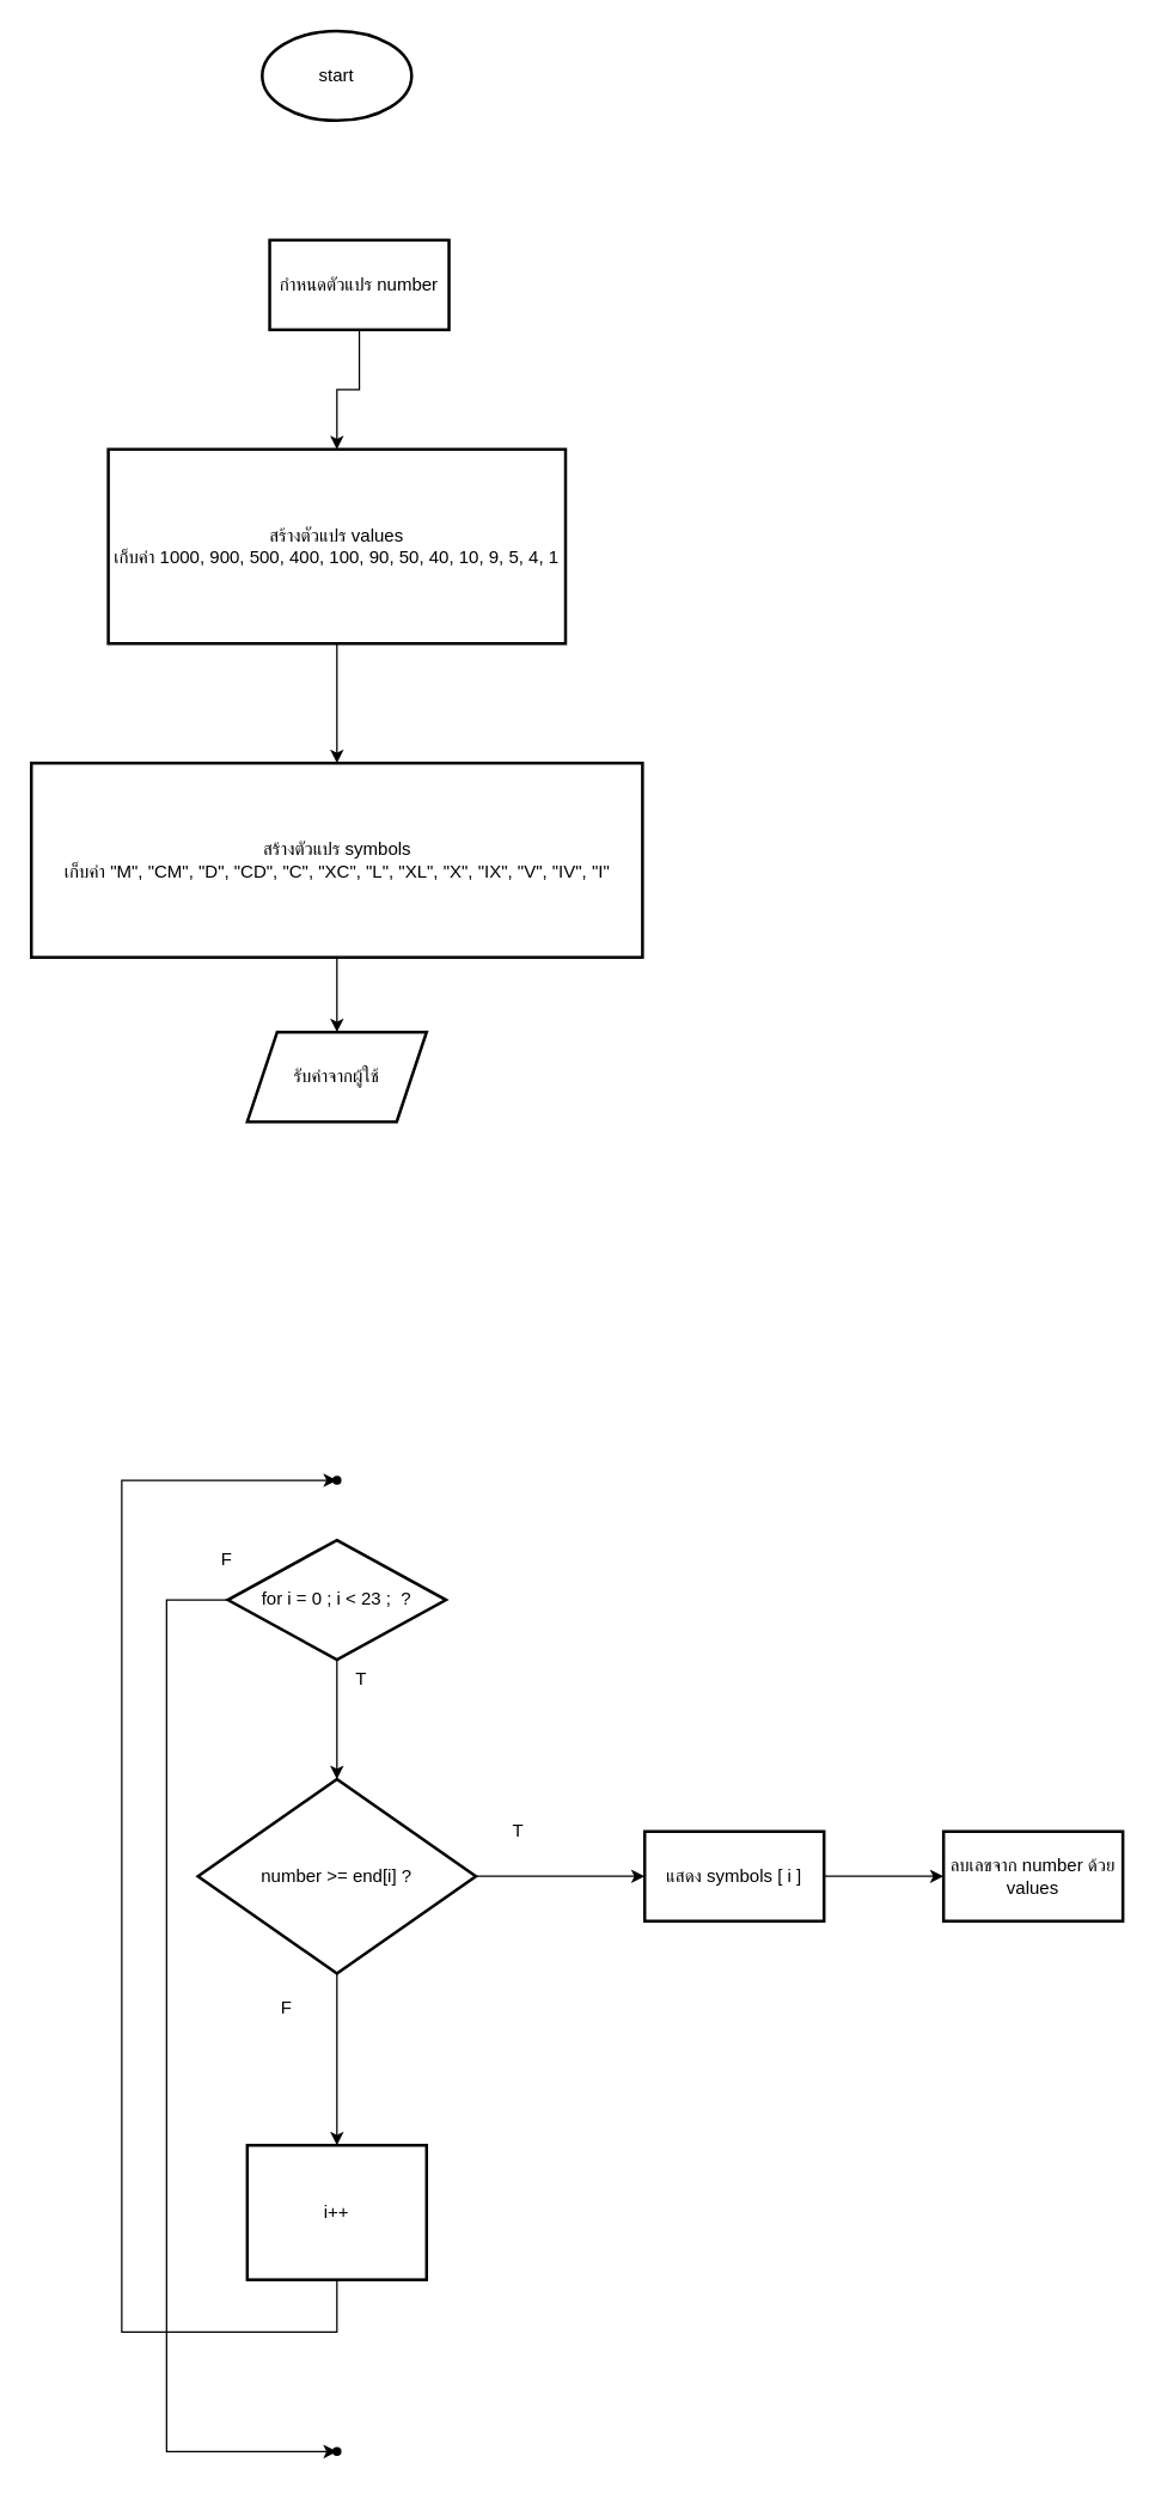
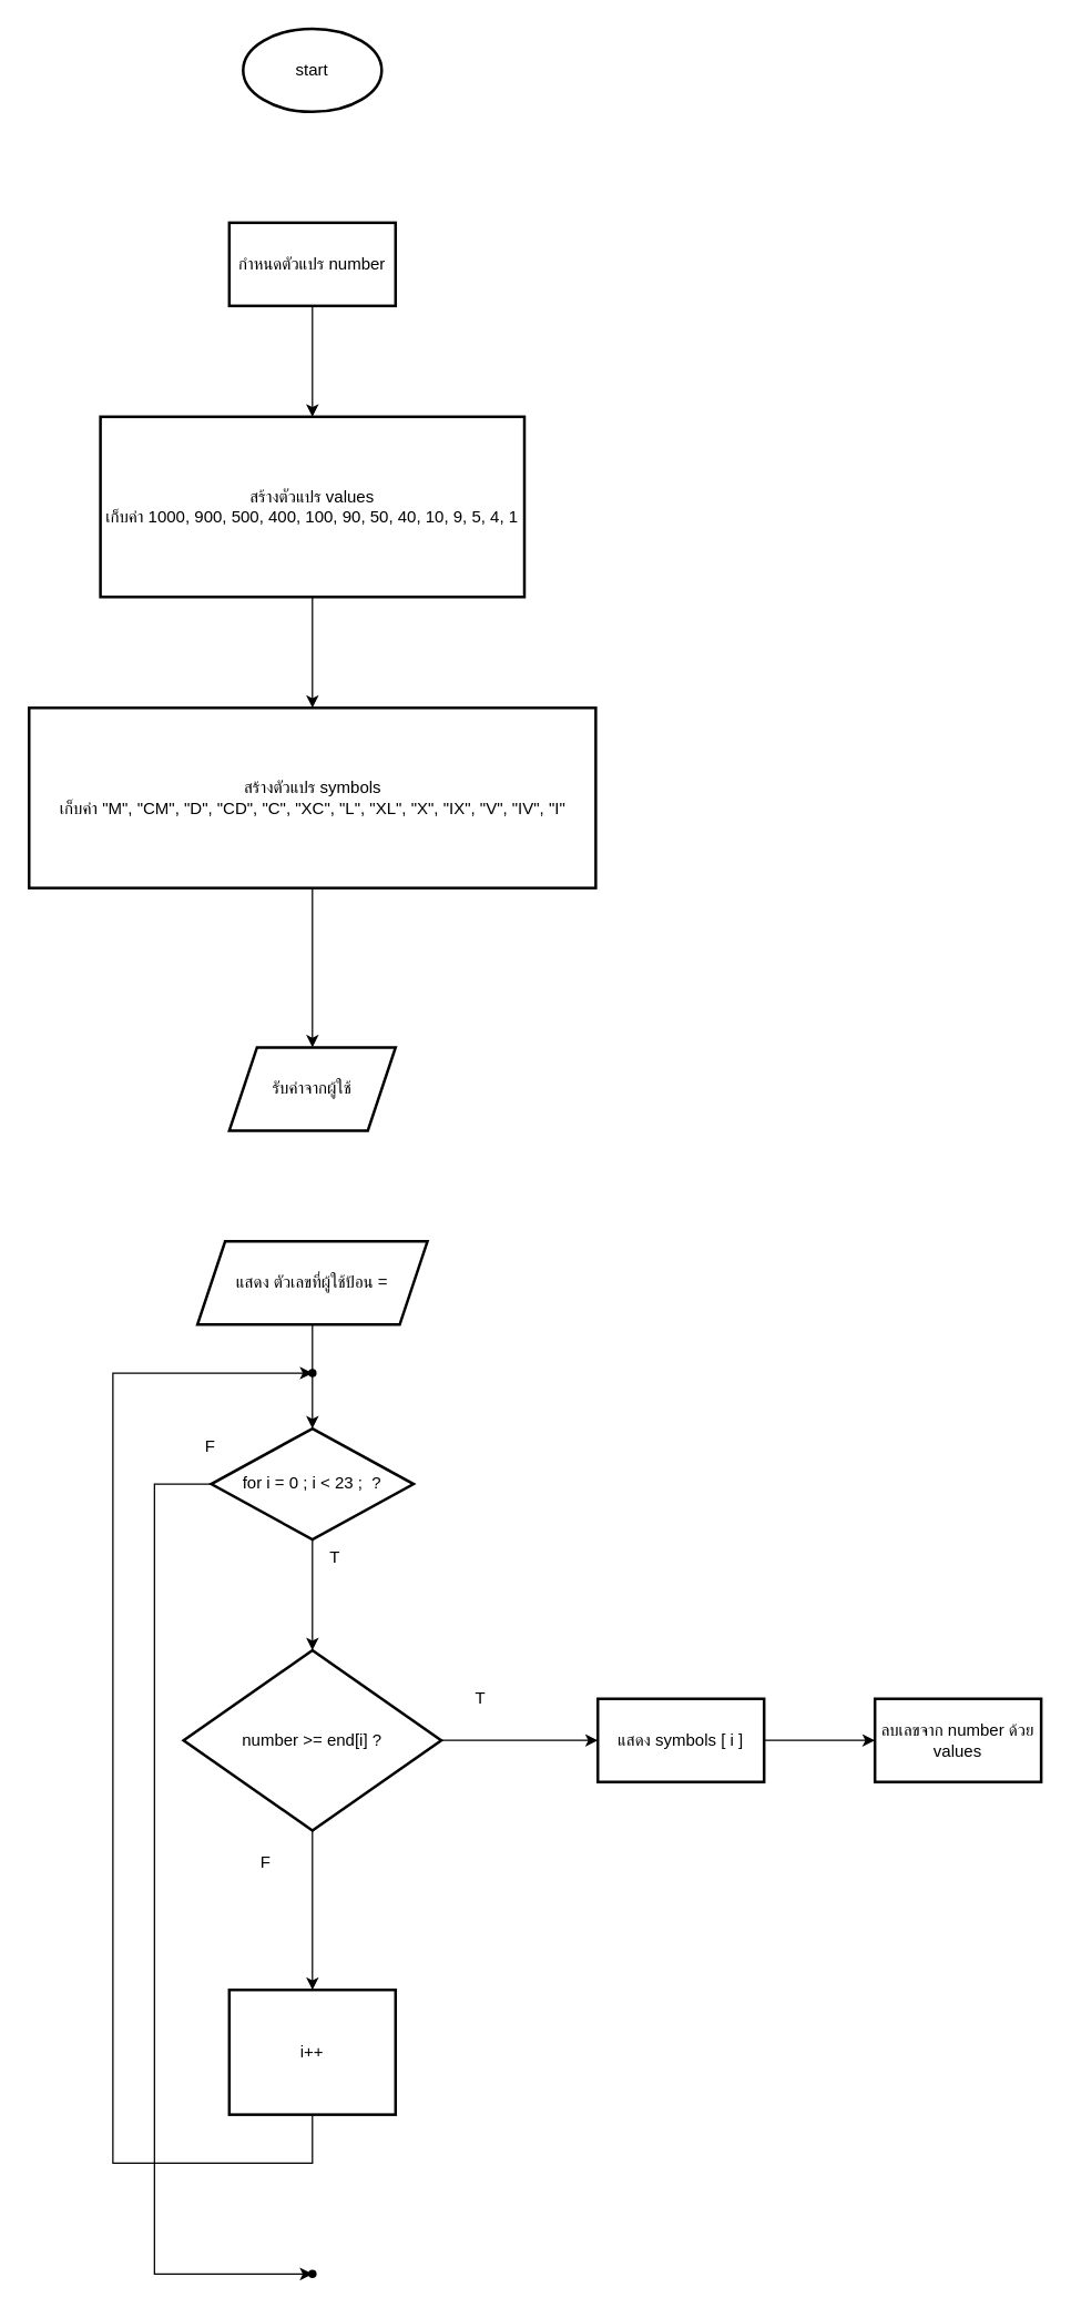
  <mxCell id="0" />
  <mxCell id="1" parent="0" />
  <mxCell id="2" value="start" style="strokeWidth=2;html=1;shape=mxgraph.flowchart.start_1;whiteSpace=wrap;" vertex="1" parent="1"><mxGeometry x="175" y="20" width="100" height="60" as="geometry" /></mxCell>
  <mxCell id="3" value="" style="edgeStyle=orthogonalEdgeStyle;rounded=0;orthogonalLoop=1;jettySize=auto;html=1;" edge="1" parent="1" source="4" target="6"><mxGeometry relative="1" as="geometry" /></mxCell>
- <mxCell id="4" value="กำหนดตัวแปร number" style="whiteSpace=wrap;html=1;strokeWidth=2;" vertex="1" parent="1"><mxGeometry x="180" y="160" width="120" height="60" as="geometry" /></mxCell>
+ <mxCell id="4" value="กำหนดตัวแปร number" style="whiteSpace=wrap;html=1;strokeWidth=2;" vertex="1" parent="1"><mxGeometry x="165" y="160" width="120" height="60" as="geometry" /></mxCell>
  <mxCell id="5" value="" style="edgeStyle=orthogonalEdgeStyle;rounded=0;orthogonalLoop=1;jettySize=auto;html=1;" edge="1" parent="1" source="6" target="8"><mxGeometry relative="1" as="geometry" /></mxCell>
  <mxCell id="6" value="สร้างตัวแปร values&lt;div&gt;เก็บค่า 1000, 900, 500, 400, 100, 90, 50, 40, 10, 9, 5, 4, 1&lt;/div&gt;" style="whiteSpace=wrap;html=1;strokeWidth=2;" vertex="1" parent="1"><mxGeometry x="72" y="300" width="306" height="130" as="geometry" /></mxCell>
  <mxCell id="7" value="" style="edgeStyle=orthogonalEdgeStyle;rounded=0;orthogonalLoop=1;jettySize=auto;html=1;" edge="1" parent="1" source="8" target="9"><mxGeometry relative="1" as="geometry" /></mxCell>
  <mxCell id="8" value="สร้างตัวแปร symbols&lt;div&gt;เก็บค่า&amp;nbsp;&quot;M&quot;, &quot;CM&quot;, &quot;D&quot;, &quot;CD&quot;, &quot;C&quot;, &quot;XC&quot;, &quot;L&quot;, &quot;XL&quot;, &quot;X&quot;, &quot;IX&quot;, &quot;V&quot;, &quot;IV&quot;, &quot;I&quot;&lt;/div&gt;" style="whiteSpace=wrap;html=1;strokeWidth=2;" vertex="1" parent="1"><mxGeometry x="20.5" y="510" width="409" height="130" as="geometry" /></mxCell>
- <mxCell id="9" value="รับค่าจากผู้ใช้" style="shape=parallelogram;perimeter=parallelogramPerimeter;whiteSpace=wrap;html=1;fixedSize=1;strokeWidth=2;" vertex="1" parent="1"><mxGeometry x="165" y="690" width="120" height="60" as="geometry" /></mxCell>
+ <mxCell id="9" value="รับค่าจากผู้ใช้" style="shape=parallelogram;perimeter=parallelogramPerimeter;whiteSpace=wrap;html=1;fixedSize=1;strokeWidth=2;" vertex="1" parent="1"><mxGeometry x="165" y="755" width="120" height="60" as="geometry" /></mxCell>
+ <mxCell id="10" value="" style="edgeStyle=orthogonalEdgeStyle;rounded=0;orthogonalLoop=1;jettySize=auto;html=1;" edge="1" parent="1" source="11" target="14"><mxGeometry relative="1" as="geometry" /></mxCell>
+ <mxCell id="11" value="แสดง ตัวเลขที่ผู้ใช้ป้อน =" style="shape=parallelogram;perimeter=parallelogramPerimeter;whiteSpace=wrap;html=1;fixedSize=1;strokeWidth=2;" vertex="1" parent="1"><mxGeometry x="142" y="895" width="166" height="60" as="geometry" /></mxCell>
  <mxCell id="12" value="" style="edgeStyle=orthogonalEdgeStyle;rounded=0;orthogonalLoop=1;jettySize=auto;html=1;" edge="1" parent="1" source="14" target="17"><mxGeometry relative="1" as="geometry" /></mxCell>
  <mxCell id="13" style="edgeStyle=orthogonalEdgeStyle;rounded=0;orthogonalLoop=1;jettySize=auto;html=1;exitX=0;exitY=0.5;exitDx=0;exitDy=0;entryX=0.05;entryY=0.25;entryDx=0;entryDy=0;entryPerimeter=0;" edge="1" parent="1" source="14" target="22"><mxGeometry relative="1" as="geometry"><mxPoint x="-29" y="1630" as="targetPoint" /><Array as="points"><mxPoint x="111" y="1070" /><mxPoint x="111" y="1640" /></Array></mxGeometry></mxCell>
  <mxCell id="14" value="for i = 0 ; i &amp;lt; 23 ;&amp;nbsp; ?" style="rhombus;whiteSpace=wrap;html=1;strokeWidth=2;" vertex="1" parent="1"><mxGeometry x="152" y="1030" width="146" height="80" as="geometry" /></mxCell>
  <mxCell id="15" value="" style="edgeStyle=orthogonalEdgeStyle;rounded=0;orthogonalLoop=1;jettySize=auto;html=1;" edge="1" parent="1" source="17" target="19"><mxGeometry relative="1" as="geometry" /></mxCell>
  <mxCell id="16" value="" style="edgeStyle=orthogonalEdgeStyle;rounded=0;orthogonalLoop=1;jettySize=auto;html=1;" edge="1" parent="1" source="17" target="21"><mxGeometry relative="1" as="geometry" /></mxCell>
  <mxCell id="17" value="&lt;br&gt;number &amp;gt;= end[i] ?&lt;div&gt;&lt;br/&gt;&lt;/div&gt;" style="rhombus;whiteSpace=wrap;html=1;strokeWidth=2;" vertex="1" parent="1"><mxGeometry x="132" y="1190" width="186" height="130" as="geometry" /></mxCell>
  <mxCell id="18" value="" style="edgeStyle=orthogonalEdgeStyle;rounded=0;orthogonalLoop=1;jettySize=auto;html=1;" edge="1" parent="1" source="19" target="20"><mxGeometry relative="1" as="geometry" /></mxCell>
  <mxCell id="19" value="แสดง symbols [ i ]" style="whiteSpace=wrap;html=1;strokeWidth=2;" vertex="1" parent="1"><mxGeometry x="431" y="1225" width="120" height="60" as="geometry" /></mxCell>
  <mxCell id="20" value="ลบเลขจาก number ด้วย values" style="whiteSpace=wrap;html=1;strokeWidth=2;" vertex="1" parent="1"><mxGeometry x="631" y="1225" width="120" height="60" as="geometry" /></mxCell>
  <mxCell id="21" value="i++" style="whiteSpace=wrap;html=1;strokeWidth=2;" vertex="1" parent="1"><mxGeometry x="165" y="1435" width="120" height="90" as="geometry" /></mxCell>
  <mxCell id="22" value="" style="shape=waypoint;sketch=0;fillStyle=solid;size=6;pointerEvents=1;points=[];fillColor=none;resizable=0;rotatable=0;perimeter=centerPerimeter;snapToPoint=1;" vertex="1" parent="1"><mxGeometry x="215" y="1630" width="20" height="20" as="geometry" /></mxCell>
  <mxCell id="23" value="" style="shape=waypoint;sketch=0;fillStyle=solid;size=6;pointerEvents=1;points=[];fillColor=none;resizable=0;rotatable=0;perimeter=centerPerimeter;snapToPoint=1;" vertex="1" parent="1"><mxGeometry x="215" y="980" width="20" height="20" as="geometry" /></mxCell>
  <mxCell id="24" style="edgeStyle=orthogonalEdgeStyle;rounded=0;orthogonalLoop=1;jettySize=auto;html=1;exitX=0.5;exitY=1;exitDx=0;exitDy=0;entryX=-0.05;entryY=0;entryDx=0;entryDy=0;entryPerimeter=0;" edge="1" parent="1" source="21" target="23"><mxGeometry relative="1" as="geometry"><Array as="points"><mxPoint x="225" y="1560" /><mxPoint x="81" y="1560" /><mxPoint x="81" y="990" /></Array></mxGeometry></mxCell>
  <mxCell id="25" value="T" style="text;html=1;align=center;verticalAlign=middle;resizable=0;points=[];autosize=1;strokeColor=none;fillColor=none;" vertex="1" parent="1"><mxGeometry x="331" y="1210" width="30" height="30" as="geometry" /></mxCell>
  <mxCell id="26" value="F" style="text;html=1;align=center;verticalAlign=middle;resizable=0;points=[];autosize=1;strokeColor=none;fillColor=none;" vertex="1" parent="1"><mxGeometry x="176" y="1328" width="30" height="30" as="geometry" /></mxCell>
  <mxCell id="27" value="T" style="text;html=1;align=center;verticalAlign=middle;resizable=0;points=[];autosize=1;strokeColor=none;fillColor=none;" vertex="1" parent="1"><mxGeometry x="226" y="1108" width="30" height="30" as="geometry" /></mxCell>
  <mxCell id="28" value="F" style="text;html=1;align=center;verticalAlign=middle;resizable=0;points=[];autosize=1;strokeColor=none;fillColor=none;" vertex="1" parent="1"><mxGeometry x="136" y="1028" width="30" height="30" as="geometry" /></mxCell>
